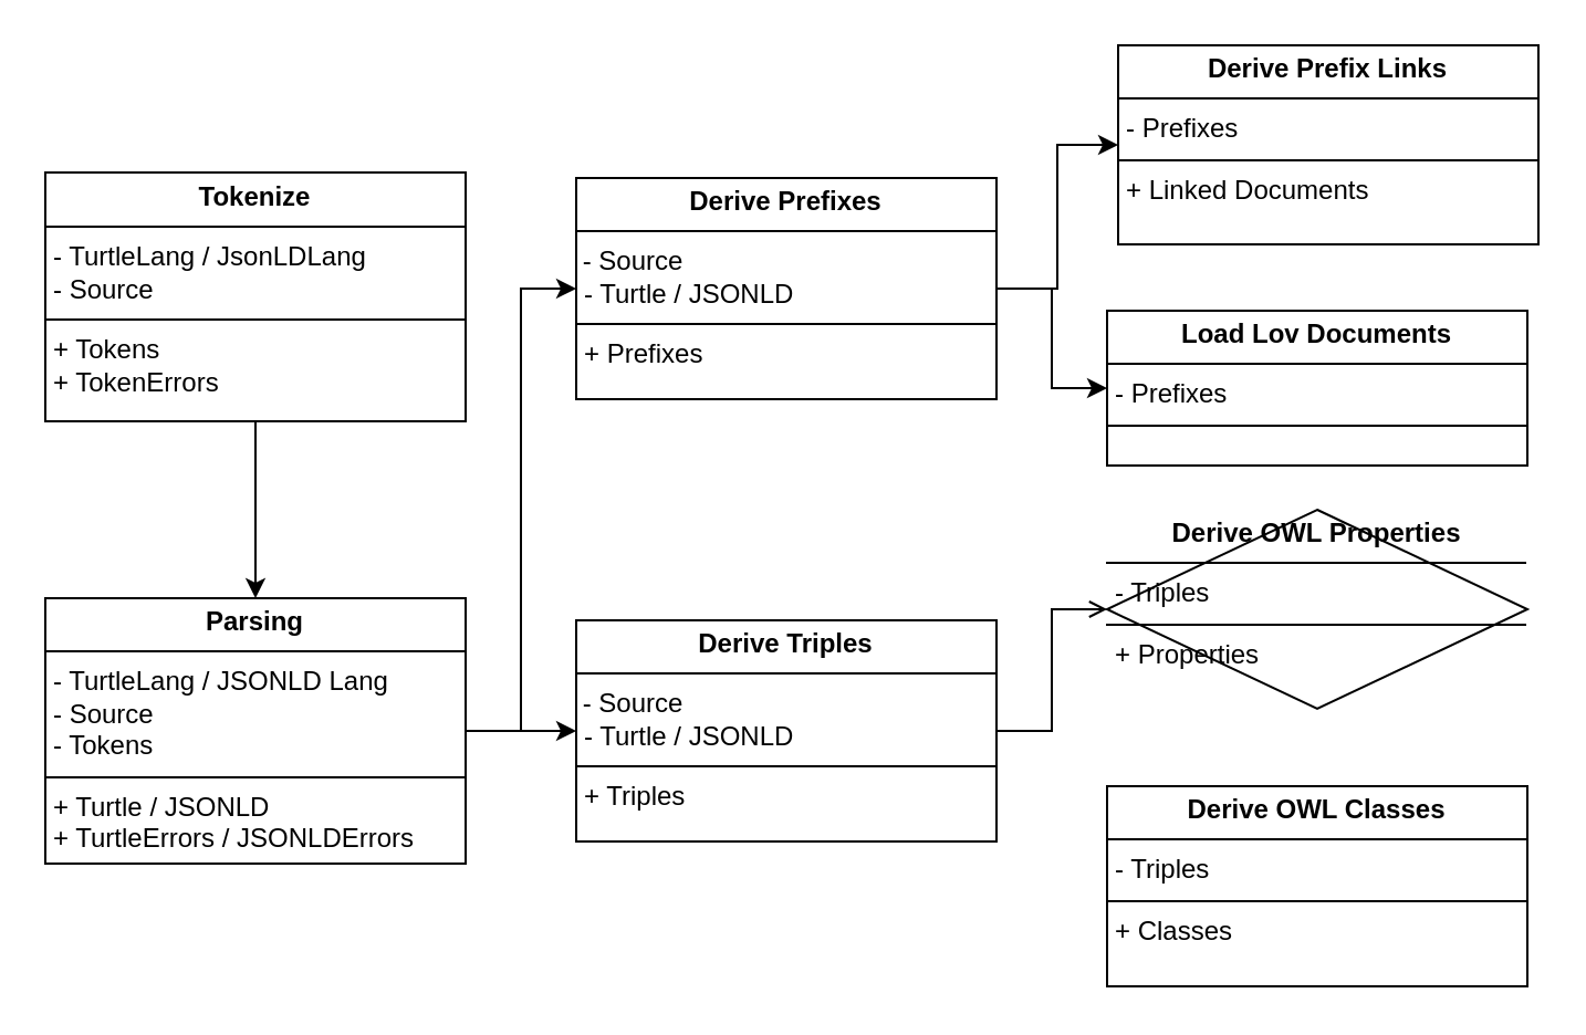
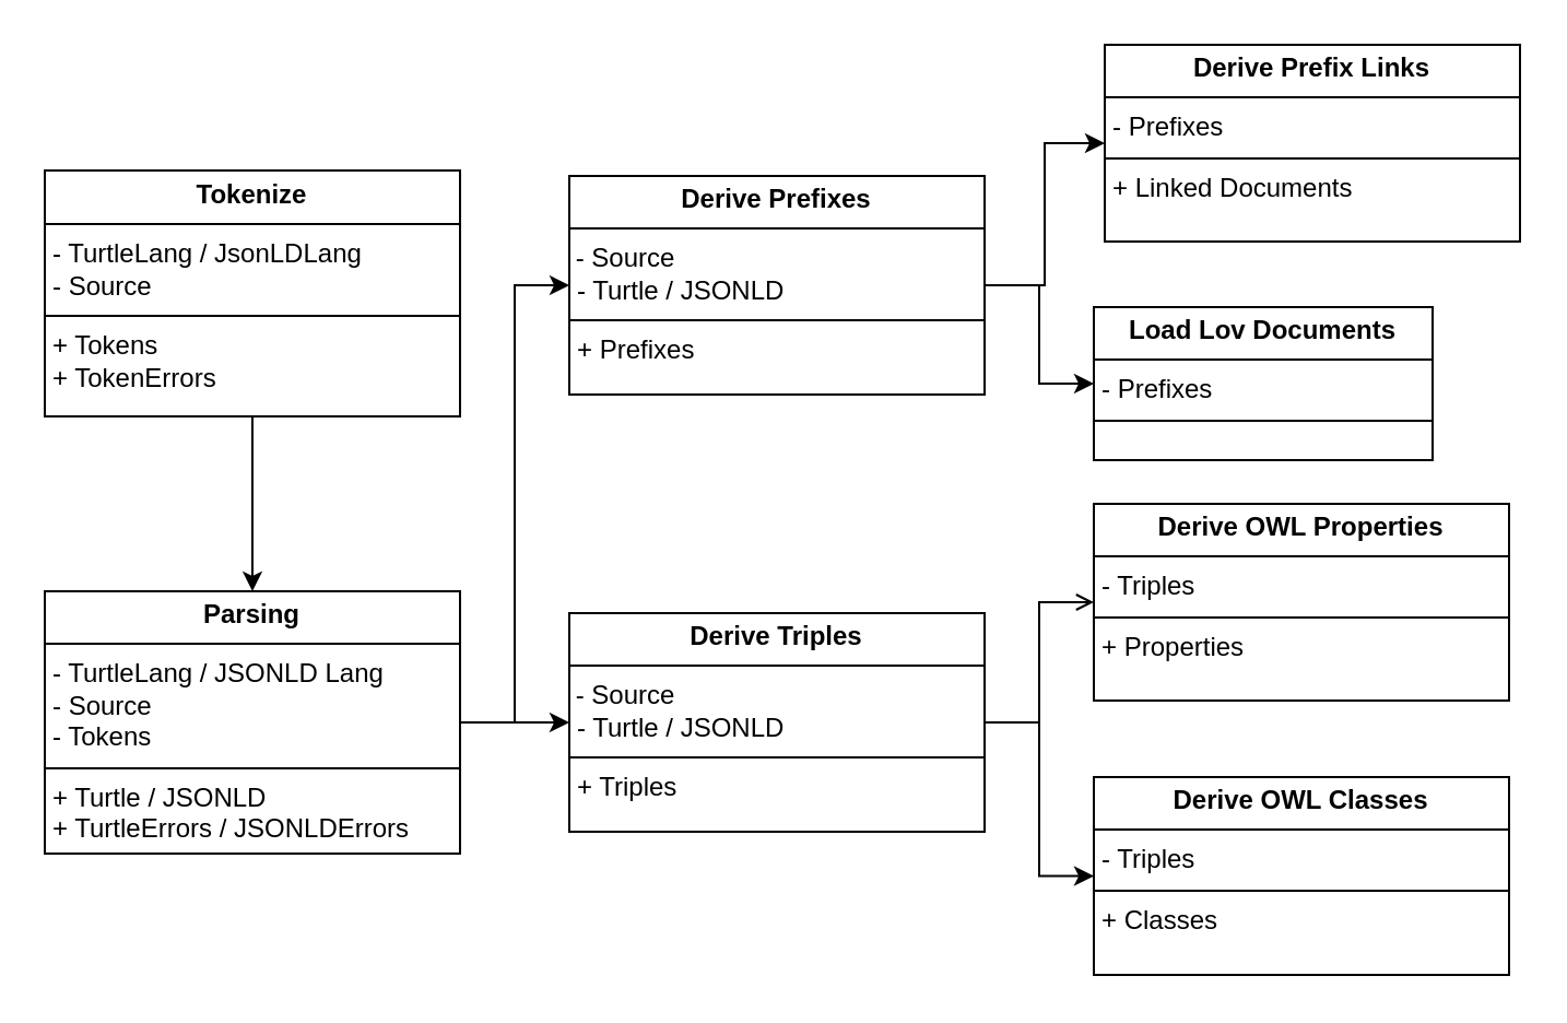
  <mxCell id="0" />
  <mxCell id="1" parent="0" />
  <mxCell id="2" style="edgeStyle=orthogonalEdgeStyle;rounded=0;orthogonalLoop=1;jettySize=auto;html=1;" parent="1" source="3" target="6" edge="1"><mxGeometry relative="1" as="geometry" /></mxCell>
  <mxCell id="3" value="&lt;p style=&quot;margin:0px;margin-top:4px;text-align:center;&quot;&gt;&lt;b&gt;Tokenize&lt;/b&gt;&lt;/p&gt;&lt;hr size=&quot;1&quot; style=&quot;border-style:solid;&quot;&gt;&lt;p style=&quot;margin:0px;margin-left:4px;&quot;&gt;- TurtleLang / JsonLDLang&lt;br&gt;- Source&lt;/p&gt;&lt;hr size=&quot;1&quot; style=&quot;border-style:solid;&quot;&gt;&lt;p style=&quot;margin:0px;margin-left:4px;&quot;&gt;+ Tokens&lt;br&gt;&lt;/p&gt;&lt;p style=&quot;margin:0px;margin-left:4px;&quot;&gt;+ TokenErrors&lt;/p&gt;" style="verticalAlign=top;align=left;overflow=fill;html=1;whiteSpace=wrap;" parent="1" vertex="1"><mxGeometry x="20" y="77.5" width="190" height="112.5" as="geometry" /></mxCell>
  <mxCell id="4" style="edgeStyle=orthogonalEdgeStyle;rounded=0;orthogonalLoop=1;jettySize=auto;html=1;" parent="1" source="6" target="9" edge="1"><mxGeometry relative="1" as="geometry" /></mxCell>
  <mxCell id="5" style="edgeStyle=orthogonalEdgeStyle;rounded=0;orthogonalLoop=1;jettySize=auto;html=1;entryX=0;entryY=0.5;entryDx=0;entryDy=0;" parent="1" source="6" target="12" edge="1"><mxGeometry relative="1" as="geometry" /></mxCell>
  <mxCell id="6" value="&lt;p style=&quot;margin:0px;margin-top:4px;text-align:center;&quot;&gt;&lt;b&gt;Parsing&lt;/b&gt;&lt;/p&gt;&lt;hr size=&quot;1&quot; style=&quot;border-style:solid;&quot;&gt;&lt;p style=&quot;margin:0px;margin-left:4px;&quot;&gt;- TurtleLang /&amp;nbsp;JSONLD Lang&lt;br&gt;- Source&lt;/p&gt;&lt;p style=&quot;margin:0px;margin-left:4px;&quot;&gt;- Tokens&lt;br&gt;&lt;/p&gt;&lt;hr size=&quot;1&quot; style=&quot;border-style:solid;&quot;&gt;&lt;p style=&quot;margin:0px;margin-left:4px;&quot;&gt;+ Turtle / JSONLD&lt;br&gt;&lt;/p&gt;&lt;p style=&quot;margin:0px;margin-left:4px;&quot;&gt;+ TurtleErrors / JSONLDErrors&lt;/p&gt;" style="verticalAlign=top;align=left;overflow=fill;html=1;whiteSpace=wrap;" parent="1" vertex="1"><mxGeometry x="20" y="270" width="190" height="120" as="geometry" /></mxCell>
  <mxCell id="7" style="edgeStyle=orthogonalEdgeStyle;rounded=0;orthogonalLoop=1;jettySize=auto;html=1;endArrow=open;" parent="1" source="9" target="16" edge="1"><mxGeometry relative="1" as="geometry" /></mxCell>
+ <mxCell id="8" style="edgeStyle=orthogonalEdgeStyle;rounded=0;orthogonalLoop=1;jettySize=auto;html=1;" parent="1" source="9" target="15" edge="1"><mxGeometry relative="1" as="geometry" /></mxCell>
  <mxCell id="9" value="&lt;p style=&quot;margin:0px;margin-top:4px;text-align:center;&quot;&gt;&lt;b&gt;Derive Triples&lt;br&gt;&lt;/b&gt;&lt;/p&gt;&lt;hr size=&quot;1&quot; style=&quot;border-style:solid;&quot;&gt;&amp;nbsp;- Source&lt;p style=&quot;margin:0px;margin-left:4px;&quot;&gt;- Turtle / JSONLD&lt;br&gt;&lt;/p&gt;&lt;hr size=&quot;1&quot; style=&quot;border-style:solid;&quot;&gt;&lt;p style=&quot;margin:0px;margin-left:4px;&quot;&gt;+ Triples&lt;br&gt;&lt;/p&gt;" style="verticalAlign=top;align=left;overflow=fill;html=1;whiteSpace=wrap;" parent="1" vertex="1"><mxGeometry x="260" y="280" width="190" height="100" as="geometry" /></mxCell>
  <mxCell id="10" style="edgeStyle=orthogonalEdgeStyle;rounded=0;orthogonalLoop=1;jettySize=auto;html=1;" parent="1" source="12" target="13" edge="1"><mxGeometry relative="1" as="geometry" /></mxCell>
  <mxCell id="11" style="edgeStyle=orthogonalEdgeStyle;rounded=0;orthogonalLoop=1;jettySize=auto;html=1;entryX=0;entryY=0.5;entryDx=0;entryDy=0;" parent="1" source="12" target="14" edge="1"><mxGeometry relative="1" as="geometry" /></mxCell>
  <mxCell id="12" value="&lt;p style=&quot;margin:0px;margin-top:4px;text-align:center;&quot;&gt;&lt;b&gt;Derive Prefixes&lt;br&gt;&lt;/b&gt;&lt;/p&gt;&lt;hr size=&quot;1&quot; style=&quot;border-style:solid;&quot;&gt;&amp;nbsp;- Source&lt;p style=&quot;margin:0px;margin-left:4px;&quot;&gt;- Turtle / JSONLD&lt;br&gt;&lt;/p&gt;&lt;hr size=&quot;1&quot; style=&quot;border-style:solid;&quot;&gt;&lt;p style=&quot;margin:0px;margin-left:4px;&quot;&gt;+ Prefixes&lt;br&gt;&lt;/p&gt;" style="verticalAlign=top;align=left;overflow=fill;html=1;whiteSpace=wrap;" parent="1" vertex="1"><mxGeometry x="260" y="80" width="190" height="100" as="geometry" /></mxCell>
  <mxCell id="13" value="&lt;p style=&quot;margin:0px;margin-top:4px;text-align:center;&quot;&gt;&lt;b&gt;Derive Prefix Links&lt;br&gt;&lt;/b&gt;&lt;/p&gt;&lt;hr size=&quot;1&quot; style=&quot;border-style:solid;&quot;&gt;&lt;p style=&quot;margin:0px;margin-left:4px;&quot;&gt;- Prefixes&lt;br&gt;&lt;/p&gt;&lt;hr size=&quot;1&quot; style=&quot;border-style:solid;&quot;&gt;&lt;p style=&quot;margin:0px;margin-left:4px;&quot;&gt;+ Linked Documents&lt;br&gt;&lt;/p&gt;" style="verticalAlign=top;align=left;overflow=fill;html=1;whiteSpace=wrap;" parent="1" vertex="1"><mxGeometry x="505" y="20" width="190" height="90" as="geometry" /></mxCell>
- <mxCell id="14" value="&lt;p style=&quot;margin:0px;margin-top:4px;text-align:center;&quot;&gt;&lt;b&gt;Load Lov Documents&lt;br&gt;&lt;/b&gt;&lt;/p&gt;&lt;hr size=&quot;1&quot; style=&quot;border-style:solid;&quot;&gt;&lt;p style=&quot;margin:0px;margin-left:4px;&quot;&gt;- Prefixes&lt;br&gt;&lt;/p&gt;&lt;hr size=&quot;1&quot; style=&quot;border-style:solid;&quot;&gt;" style="verticalAlign=top;align=left;overflow=fill;html=1;whiteSpace=wrap;" parent="1" vertex="1"><mxGeometry x="500" y="140" width="190" height="70" as="geometry" /></mxCell>
+ <mxCell id="14" value="&lt;p style=&quot;margin:0px;margin-top:4px;text-align:center;&quot;&gt;&lt;b&gt;Load Lov Documents&lt;br&gt;&lt;/b&gt;&lt;/p&gt;&lt;hr size=&quot;1&quot; style=&quot;border-style:solid;&quot;&gt;&lt;p style=&quot;margin:0px;margin-left:4px;&quot;&gt;- Prefixes&lt;br&gt;&lt;/p&gt;&lt;hr size=&quot;1&quot; style=&quot;border-style:solid;&quot;&gt;" style="verticalAlign=top;align=left;overflow=fill;html=1;whiteSpace=wrap;" parent="1" vertex="1"><mxGeometry x="500" y="140" width="155" height="70" as="geometry" /></mxCell>
  <mxCell id="15" value="&lt;p style=&quot;margin:0px;margin-top:4px;text-align:center;&quot;&gt;&lt;b&gt;Derive OWL Classes&lt;br&gt;&lt;/b&gt;&lt;/p&gt;&lt;hr size=&quot;1&quot; style=&quot;border-style:solid;&quot;&gt;&lt;p style=&quot;margin:0px;margin-left:4px;&quot;&gt;- Triples&lt;br&gt;&lt;/p&gt;&lt;hr size=&quot;1&quot; style=&quot;border-style:solid;&quot;&gt;&lt;p style=&quot;margin:0px;margin-left:4px;&quot;&gt;+ Classes&lt;br&gt;&lt;/p&gt;" style="verticalAlign=top;align=left;overflow=fill;html=1;whiteSpace=wrap;" parent="1" vertex="1"><mxGeometry x="500" y="355" width="190" height="90.5" as="geometry" /></mxCell>
- <mxCell id="16" value="&lt;p style=&quot;margin:0px;margin-top:4px;text-align:center;&quot;&gt;&lt;b&gt;Derive OWL Properties&lt;br&gt;&lt;/b&gt;&lt;/p&gt;&lt;hr size=&quot;1&quot; style=&quot;border-style:solid;&quot;&gt;&lt;p style=&quot;margin:0px;margin-left:4px;&quot;&gt;- Triples&lt;br&gt;&lt;/p&gt;&lt;hr size=&quot;1&quot; style=&quot;border-style:solid;&quot;&gt;&lt;p style=&quot;margin:0px;margin-left:4px;&quot;&gt;+ Properties&lt;br&gt;&lt;/p&gt;" style="rhombus;verticalAlign=top;align=left;overflow=fill;html=1;whiteSpace=wrap;" parent="1" vertex="1"><mxGeometry x="500" y="230" width="190" height="90" as="geometry" /></mxCell>
+ <mxCell id="16" value="&lt;p style=&quot;margin:0px;margin-top:4px;text-align:center;&quot;&gt;&lt;b&gt;Derive OWL Properties&lt;br&gt;&lt;/b&gt;&lt;/p&gt;&lt;hr size=&quot;1&quot; style=&quot;border-style:solid;&quot;&gt;&lt;p style=&quot;margin:0px;margin-left:4px;&quot;&gt;- Triples&lt;br&gt;&lt;/p&gt;&lt;hr size=&quot;1&quot; style=&quot;border-style:solid;&quot;&gt;&lt;p style=&quot;margin:0px;margin-left:4px;&quot;&gt;+ Properties&lt;br&gt;&lt;/p&gt;" style="verticalAlign=top;align=left;overflow=fill;html=1;whiteSpace=wrap;" parent="1" vertex="1"><mxGeometry x="500" y="230" width="190" height="90" as="geometry" /></mxCell>
